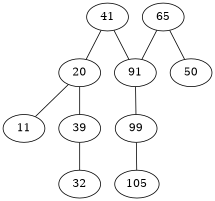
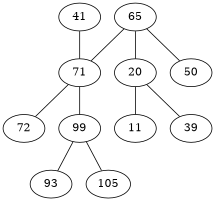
  graph {
    41
    20
-   91
+   91 [label=71]
    11
    n5 [label=39]
    65
    50
-   32
+   72
    99
+   93
    105
-   41 -- 20
+   65 -- 20
    41 -- 91
    20 -- 11
    20 -- n5
+   91 -- 72
    91 -- 99
-   n5 -- 32
    65 -- 91
    65 -- 50
+   99 -- 93
    99 -- 105
  }
